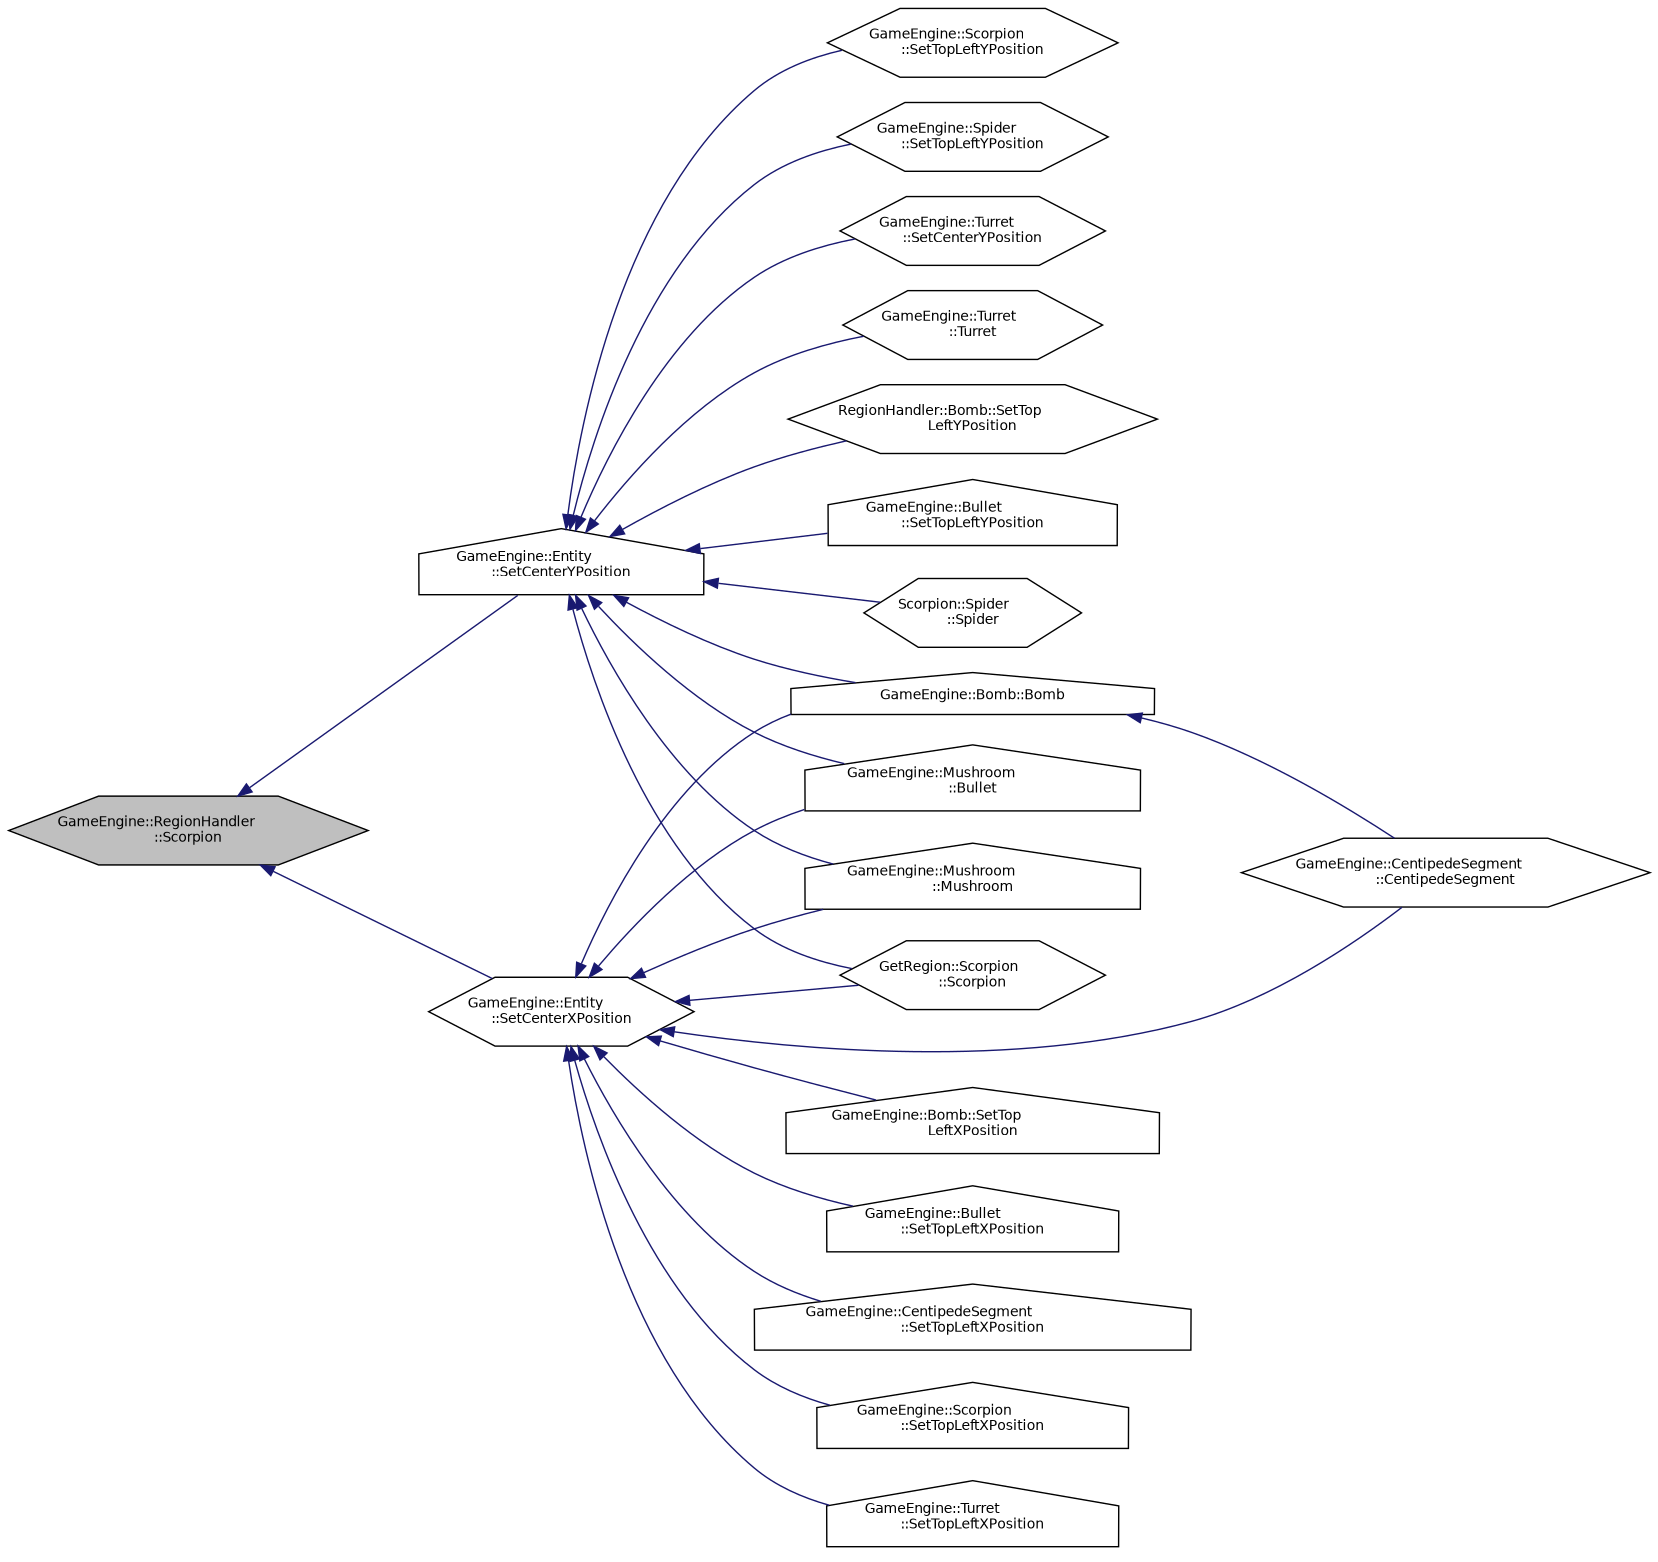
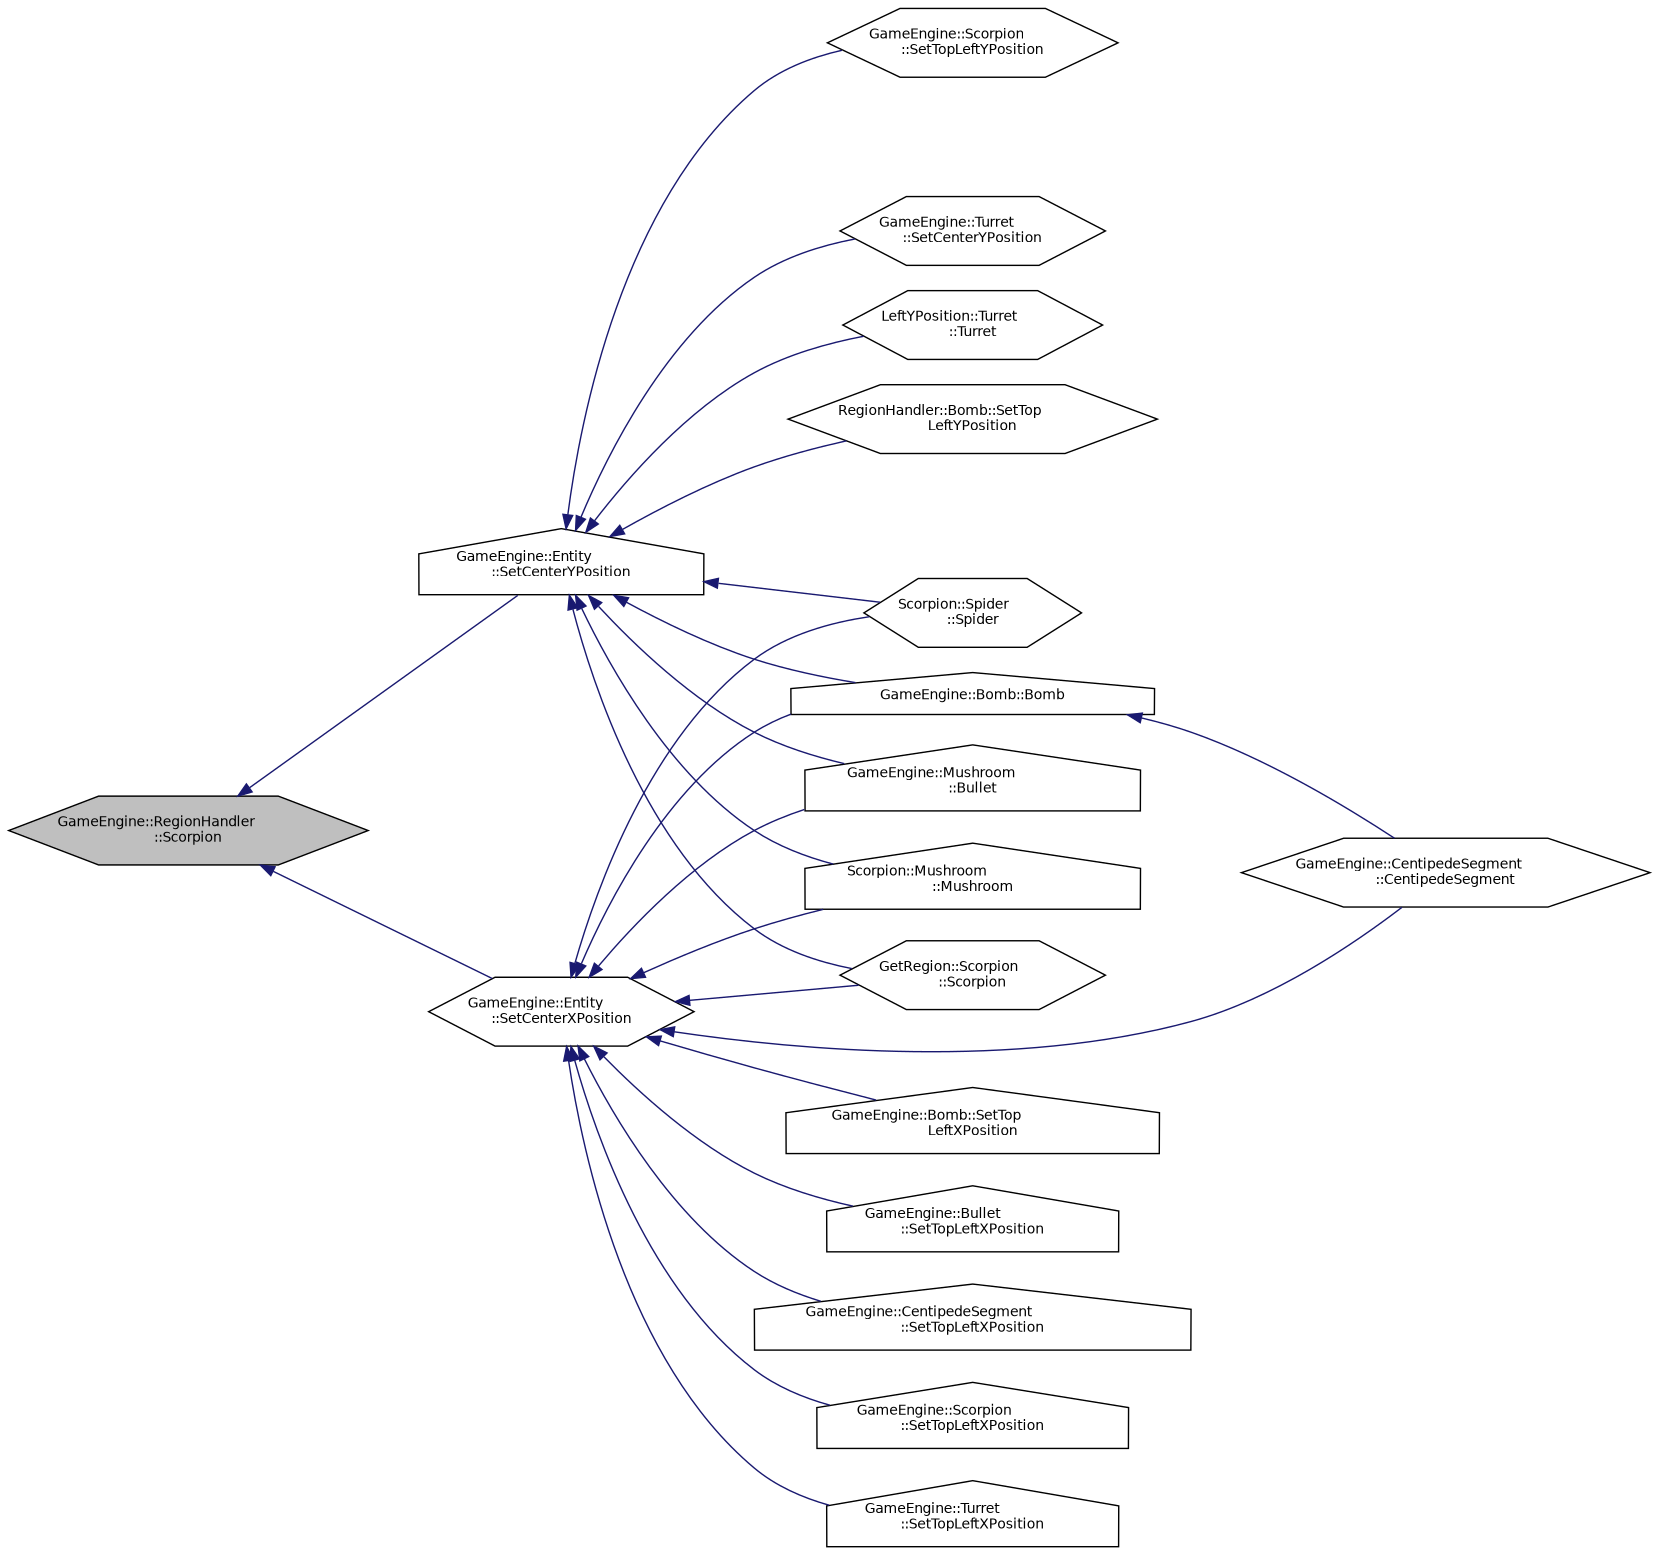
  digraph {
    rankdir=LR
    node [color=black fillcolor=white fontname=Helvetica fontsize=10 shape=hexagon style=filled]
    edge [color=midnightblue dir=back fontname=Helvetica fontsize=10 labelfontname=Helvetica labelfontsize=10 style=solid]
    n1 [fillcolor=grey75 fontcolor=black height=0.2 label="GameEngine::RegionHandler\l::Scorpion" width=0.4]
    n2 [height=0.2 label="GameEngine::Entity\l::SetCenterXPosition" width=0.4]
    n3 [height=0.2 label="GameEngine::Entity\l::SetCenterYPosition" shape=house width=0.4]
    n4 [height=0.2 label="GameEngine::Bomb::Bomb" shape=house width=0.4]
    n5 [height=0.2 label="GameEngine::Bomb::SetTop\lLeftXPosition" shape=house width=0.4]
    n6 [height=0.2 label="GameEngine::Mushroom\l::Bullet" shape=house width=0.4]
    n7 [height=0.2 label="GameEngine::Bullet\l::SetTopLeftXPosition" shape=house width=0.4]
    n8 [height=0.2 label="GameEngine::CentipedeSegment\l::CentipedeSegment" width=0.4]
    n9 [height=0.2 label="GameEngine::CentipedeSegment\l::SetTopLeftXPosition" shape=house width=0.4]
-   n10 [height=0.2 label="GameEngine::Mushroom\l::Mushroom" shape=house width=0.4]
+   n10 [height=0.2 label="Scorpion::Mushroom\l::Mushroom" shape=house width=0.4]
    n11 [height=0.2 label="GetRegion::Scorpion\l::Scorpion" width=0.4]
    n12 [height=0.2 label="GameEngine::Scorpion\l::SetTopLeftXPosition" shape=house width=0.4]
    n13 [height=0.2 label="Scorpion::Spider\l::Spider" width=0.4]
    n14 [height=0.2 label="GameEngine::Turret\l::SetTopLeftXPosition" shape=house width=0.4]
-   n15 [height=0.2 label="GameEngine::Turret\l::Turret" width=0.4]
+   n15 [height=0.2 label="LeftYPosition::Turret\l::Turret" width=0.4]
    n16 [height=0.2 label="RegionHandler::Bomb::SetTop\lLeftYPosition" width=0.4]
-   n17 [height=0.2 label="GameEngine::Bullet\l::SetTopLeftYPosition" shape=house width=0.4]
    n18 [height=0.2 label="GameEngine::Scorpion\l::SetTopLeftYPosition" width=0.4]
-   n19 [height=0.2 label="GameEngine::Spider\l::SetTopLeftYPosition" width=0.4]
    n20 [height=0.2 label="GameEngine::Turret\l::SetCenterYPosition" width=0.4]
    n1 -> n2
    n1 -> n3
    n2 -> n4
    n2 -> n5
    n2 -> n6
    n2 -> n7
    n2 -> n8
    n2 -> n9
    n2 -> n10
    n2 -> n11
    n2 -> n12
+   n2 -> n13
    n2 -> n14
    n3 -> n4
    n3 -> n6
    n3 -> n10
    n3 -> n11
    n3 -> n13
    n3 -> n15
    n3 -> n16
-   n3 -> n17
    n3 -> n18
-   n3 -> n19
    n3 -> n20
    n4 -> n8
  }
